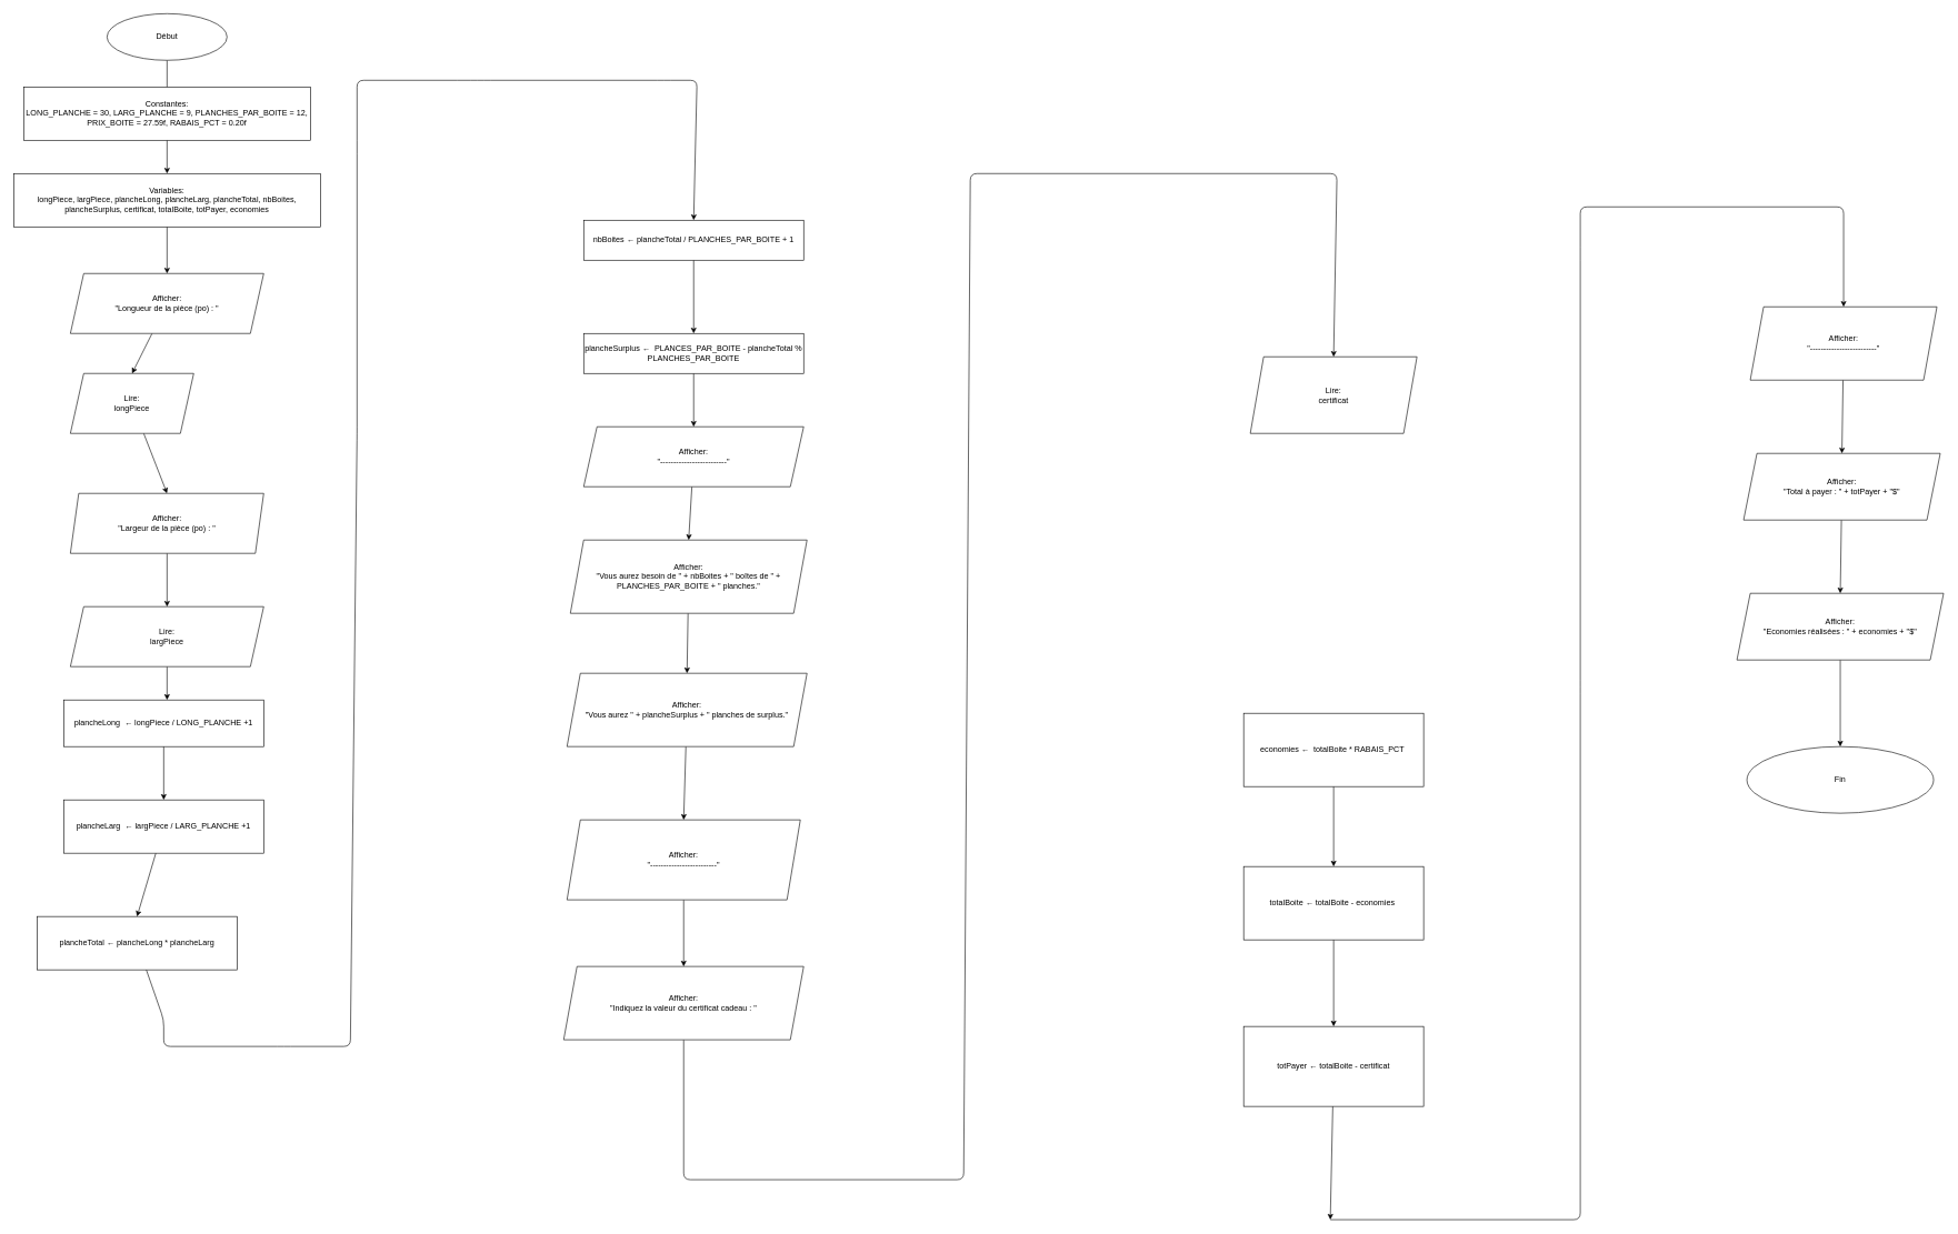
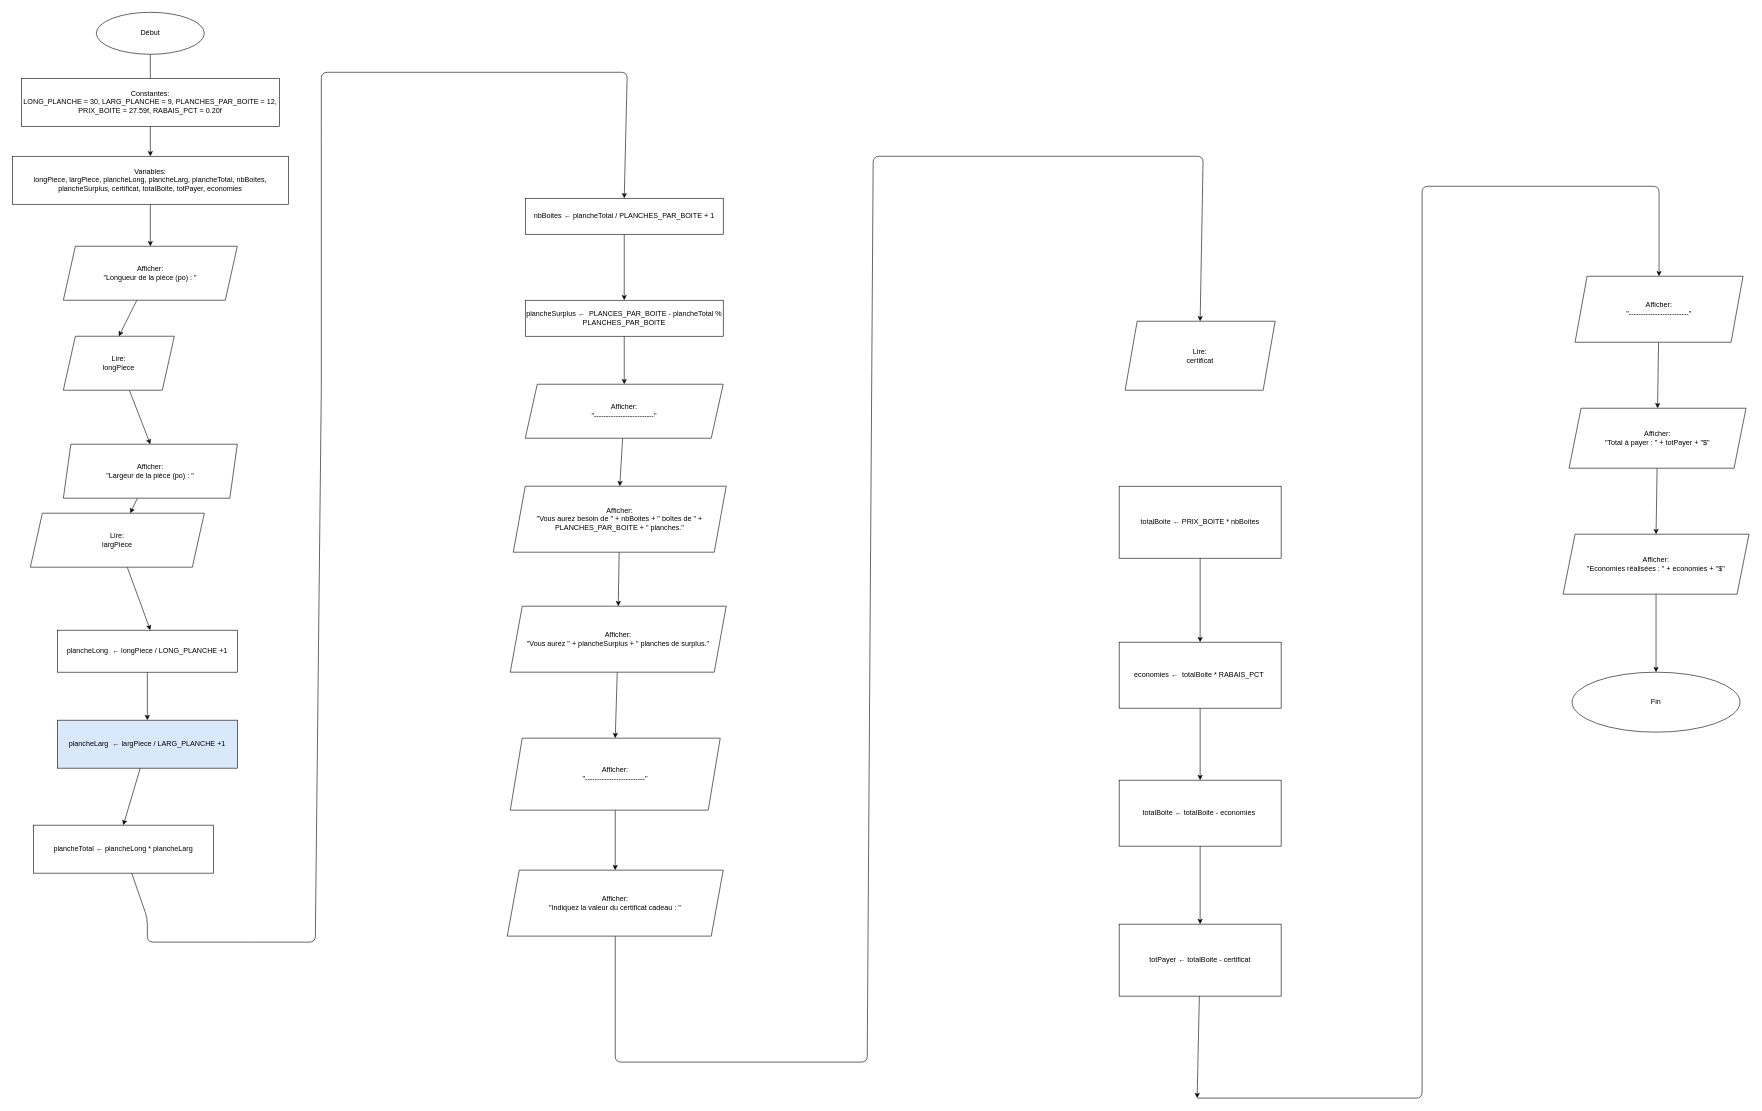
  <mxCell id="0" />
  <mxCell id="1" parent="0" />
  <mxCell id="2" style="edgeStyle=none;html=1;" edge="1" parent="1" source="3"><mxGeometry relative="1" as="geometry"><mxPoint x="250" y="170" as="targetPoint" /></mxGeometry></mxCell>
  <mxCell id="3" value="Début" style="ellipse;whiteSpace=wrap;html=1;" vertex="1" parent="1"><mxGeometry x="160" y="20" width="180" height="70" as="geometry" /></mxCell>
  <mxCell id="4" style="edgeStyle=none;html=1;entryX=0.5;entryY=0;entryDx=0;entryDy=0;" edge="1" parent="1" source="5" target="7"><mxGeometry relative="1" as="geometry"><mxPoint x="245" y="400" as="targetPoint" /></mxGeometry></mxCell>
  <mxCell id="5" value="Variables:&lt;br&gt;longPiece, largPiece, plancheLong, plancheLarg, plancheTotal, nbBoites, plancheSurplus, certificat, totalBoite, totPayer, economies" style="rounded=0;whiteSpace=wrap;html=1;align=center;horizontal=1;direction=north;" vertex="1" parent="1"><mxGeometry x="20" y="260" width="460" height="80" as="geometry" /></mxCell>
  <mxCell id="6" style="edgeStyle=none;html=1;entryX=0.5;entryY=0;entryDx=0;entryDy=0;" edge="1" parent="1" source="7" target="9"><mxGeometry relative="1" as="geometry"><mxPoint x="235" y="550" as="targetPoint" /></mxGeometry></mxCell>
  <mxCell id="7" value="Afficher:&lt;br&gt;&quot;Longueur de la pièce (po) : &quot;" style="shape=parallelogram;perimeter=parallelogramPerimeter;whiteSpace=wrap;html=1;fixedSize=1;size=20;" vertex="1" parent="1"><mxGeometry x="105" y="410" width="290" height="90" as="geometry" /></mxCell>
  <mxCell id="8" style="edgeStyle=none;html=1;entryX=0.5;entryY=0;entryDx=0;entryDy=0;" edge="1" parent="1" source="9" target="11"><mxGeometry relative="1" as="geometry"><mxPoint x="250" y="730" as="targetPoint" /></mxGeometry></mxCell>
  <mxCell id="9" value="Lire:&lt;br&gt;longPiece" style="shape=parallelogram;perimeter=parallelogramPerimeter;whiteSpace=wrap;html=1;fixedSize=1;" vertex="1" parent="1"><mxGeometry x="105" y="560" width="185" height="90" as="geometry" /></mxCell>
  <mxCell id="10" style="edgeStyle=none;html=1;" edge="1" parent="1" source="11" target="13"><mxGeometry relative="1" as="geometry"><mxPoint x="250" y="910" as="targetPoint" /></mxGeometry></mxCell>
  <mxCell id="11" value="Afficher:&lt;br&gt;&quot;Largeur de la pièce (po) : &quot;" style="shape=parallelogram;perimeter=parallelogramPerimeter;whiteSpace=wrap;html=1;fixedSize=1;size=12.5;" vertex="1" parent="1"><mxGeometry x="105" y="740" width="290" height="90" as="geometry" /></mxCell>
  <mxCell id="12" style="edgeStyle=none;html=1;" edge="1" parent="1" source="13"><mxGeometry relative="1" as="geometry"><mxPoint x="250" y="1050" as="targetPoint" /><Array as="points" /></mxGeometry></mxCell>
- <mxCell id="13" value="Lire:&lt;br&gt;largPiece" style="shape=parallelogram;perimeter=parallelogramPerimeter;whiteSpace=wrap;html=1;fixedSize=1;" vertex="1" parent="1"><mxGeometry x="105" y="910" width="290" height="90" as="geometry" /></mxCell>
+ <mxCell id="13" value="Lire:&lt;br&gt;largPiece" style="shape=parallelogram;perimeter=parallelogramPerimeter;whiteSpace=wrap;html=1;fixedSize=1;" vertex="1" parent="1"><mxGeometry x="50" y="855" width="290" height="90" as="geometry" /></mxCell>
  <mxCell id="14" style="edgeStyle=none;html=1;entryX=0.5;entryY=0;entryDx=0;entryDy=0;" edge="1" parent="1" source="15" target="19"><mxGeometry relative="1" as="geometry"><mxPoint x="245" y="1200" as="targetPoint" /></mxGeometry></mxCell>
  <mxCell id="15" value="plancheLong&amp;nbsp; ← longPiece / LONG_PLANCHE +1" style="rounded=0;whiteSpace=wrap;html=1;" vertex="1" parent="1"><mxGeometry x="95" y="1050" width="300" height="70" as="geometry" /></mxCell>
  <mxCell id="16" style="edgeStyle=none;html=1;entryX=1;entryY=0.5;entryDx=0;entryDy=0;" edge="1" parent="1" source="17" target="5"><mxGeometry relative="1" as="geometry" /></mxCell>
  <mxCell id="17" value="Constantes:&lt;br&gt;LONG_PLANCHE = 30, LARG_PLANCHE = 9, PLANCHES_PAR_BOITE = 12, PRIX_BOITE = 27.59f,&amp;nbsp;RABAIS_PCT = 0.20f" style="rounded=0;whiteSpace=wrap;html=1;" vertex="1" parent="1"><mxGeometry x="35" y="130" width="430" height="80" as="geometry" /></mxCell>
  <mxCell id="18" style="edgeStyle=none;html=1;entryX=0.5;entryY=0;entryDx=0;entryDy=0;" edge="1" parent="1" source="19" target="21"><mxGeometry relative="1" as="geometry"><mxPoint x="245" y="1360" as="targetPoint" /></mxGeometry></mxCell>
- <mxCell id="19" value="plancheLarg&amp;nbsp; ← largPiece / LARG_PLANCHE +1" style="rounded=0;whiteSpace=wrap;html=1;" vertex="1" parent="1"><mxGeometry x="95" y="1200" width="300" height="80" as="geometry" /></mxCell>
+ <mxCell id="19" value="plancheLarg&amp;nbsp; ← largPiece / LARG_PLANCHE +1" style="rounded=0;whiteSpace=wrap;html=1;fillColor=#dae8fc;" vertex="1" parent="1"><mxGeometry x="95" y="1200" width="300" height="80" as="geometry" /></mxCell>
  <mxCell id="20" style="edgeStyle=none;html=1;entryX=0.5;entryY=0;entryDx=0;entryDy=0;" edge="1" parent="1" source="21" target="23"><mxGeometry relative="1" as="geometry"><mxPoint x="1045" y="330" as="targetPoint" /><Array as="points"><mxPoint x="245" y="1530" /><mxPoint x="245" y="1570" /><mxPoint x="425" y="1570" /><mxPoint x="525" y="1570" /><mxPoint x="535" y="650" /><mxPoint x="535" y="220" /><mxPoint x="535" y="120" /><mxPoint x="695" y="120" /><mxPoint x="725" y="120" /><mxPoint x="995" y="120" /><mxPoint x="1045" y="120" /></Array></mxGeometry></mxCell>
  <mxCell id="21" value="plancheTotal ←&amp;nbsp;plancheLong * plancheLarg" style="rounded=0;whiteSpace=wrap;html=1;" vertex="1" parent="1"><mxGeometry x="55" y="1375" width="300" height="80" as="geometry" /></mxCell>
  <mxCell id="22" style="edgeStyle=none;html=1;entryX=0.5;entryY=0;entryDx=0;entryDy=0;" edge="1" parent="1" source="23" target="25"><mxGeometry relative="1" as="geometry"><mxPoint x="1040" y="590" as="targetPoint" /></mxGeometry></mxCell>
  <mxCell id="23" value="nbBoites ←&amp;nbsp;plancheTotal / PLANCHES_PAR_BOITE + 1" style="rounded=0;whiteSpace=wrap;html=1;" vertex="1" parent="1"><mxGeometry x="875" y="330" width="330" height="60" as="geometry" /></mxCell>
  <mxCell id="24" style="edgeStyle=none;html=1;entryX=0.5;entryY=0;entryDx=0;entryDy=0;" edge="1" parent="1" source="25" target="27"><mxGeometry relative="1" as="geometry" /></mxCell>
  <mxCell id="25" value="plancheSurplus ←&amp;nbsp; PLANCES_PAR_BOITE - plancheTotal % PLANCHES_PAR_BOITE" style="rounded=0;whiteSpace=wrap;html=1;" vertex="1" parent="1"><mxGeometry x="875" y="500" width="330" height="60" as="geometry" /></mxCell>
  <mxCell id="26" style="edgeStyle=none;html=1;entryX=0.5;entryY=0;entryDx=0;entryDy=0;" edge="1" parent="1" source="27" target="29"><mxGeometry relative="1" as="geometry"><mxPoint x="1040" y="980" as="targetPoint" /></mxGeometry></mxCell>
  <mxCell id="27" value="Afficher:&lt;br&gt;&quot;-------------------------&quot;" style="shape=parallelogram;perimeter=parallelogramPerimeter;whiteSpace=wrap;html=1;fixedSize=1;" vertex="1" parent="1"><mxGeometry x="875" y="640" width="330" height="90" as="geometry" /></mxCell>
  <mxCell id="28" style="edgeStyle=none;html=1;entryX=0.5;entryY=0;entryDx=0;entryDy=0;" edge="1" parent="1" source="29" target="31"><mxGeometry relative="1" as="geometry"><mxPoint x="1040" y="1220" as="targetPoint" /></mxGeometry></mxCell>
  <mxCell id="29" value="Afficher:&lt;br&gt;&quot;Vous aurez besoin de &quot; + nbBoites + &quot; boîtes de &quot; + PLANCHES_PAR_BOITE + &quot; planches.&quot;" style="shape=parallelogram;perimeter=parallelogramPerimeter;whiteSpace=wrap;html=1;fixedSize=1;" vertex="1" parent="1"><mxGeometry x="855" y="810" width="355" height="110" as="geometry" /></mxCell>
  <mxCell id="30" style="edgeStyle=none;html=1;entryX=0.5;entryY=0;entryDx=0;entryDy=0;" edge="1" parent="1" source="31" target="33"><mxGeometry relative="1" as="geometry"><mxPoint x="1030" y="1280" as="targetPoint" /></mxGeometry></mxCell>
  <mxCell id="31" value="Afficher:&lt;br&gt;&quot;Vous aurez &quot; + plancheSurplus + &quot; planches de surplus.&quot;" style="shape=parallelogram;perimeter=parallelogramPerimeter;whiteSpace=wrap;html=1;fixedSize=1;" vertex="1" parent="1"><mxGeometry x="850" y="1010" width="360" height="110" as="geometry" /></mxCell>
  <mxCell id="32" style="edgeStyle=none;html=1;entryX=0.5;entryY=0;entryDx=0;entryDy=0;" edge="1" parent="1" source="33" target="35"><mxGeometry relative="1" as="geometry"><mxPoint x="1025" y="1490" as="targetPoint" /></mxGeometry></mxCell>
  <mxCell id="33" value="Afficher:&lt;br&gt;&quot;-------------------------&quot;" style="shape=parallelogram;perimeter=parallelogramPerimeter;whiteSpace=wrap;html=1;fixedSize=1;" vertex="1" parent="1"><mxGeometry x="850" y="1230" width="350" height="120" as="geometry" /></mxCell>
  <mxCell id="34" style="edgeStyle=none;html=1;entryX=0.5;entryY=0;entryDx=0;entryDy=0;" edge="1" parent="1" source="35" target="36"><mxGeometry relative="1" as="geometry"><mxPoint x="2005" y="520" as="targetPoint" /><Array as="points"><mxPoint x="1025" y="1770" /><mxPoint x="1445" y="1770" /><mxPoint x="1455" y="260" /><mxPoint x="2005" y="260" /></Array></mxGeometry></mxCell>
  <mxCell id="35" value="Afficher:&lt;br&gt;&quot;Indiquez la valeur du certificat cadeau : &quot;" style="shape=parallelogram;perimeter=parallelogramPerimeter;whiteSpace=wrap;html=1;fixedSize=1;" vertex="1" parent="1"><mxGeometry x="845" y="1450" width="360" height="110" as="geometry" /></mxCell>
  <mxCell id="36" value="Lire:&lt;br&gt;certificat" style="shape=parallelogram;perimeter=parallelogramPerimeter;whiteSpace=wrap;html=1;fixedSize=1;" vertex="1" parent="1"><mxGeometry x="1875" y="535" width="250" height="115" as="geometry" /></mxCell>
+ <mxCell id="37" style="edgeStyle=none;html=1;entryX=0.5;entryY=0;entryDx=0;entryDy=0;" edge="1" parent="1" source="38" target="40"><mxGeometry relative="1" as="geometry"><mxPoint x="2000" y="1050" as="targetPoint" /></mxGeometry></mxCell>
+ <mxCell id="38" value="totalBoite ← PRIX_BOITE * nbBoites" style="rounded=0;whiteSpace=wrap;html=1;" vertex="1" parent="1"><mxGeometry x="1865" y="810" width="270" height="120" as="geometry" /></mxCell>
  <mxCell id="39" style="edgeStyle=none;html=1;entryX=0.5;entryY=0;entryDx=0;entryDy=0;" edge="1" parent="1" source="40" target="42"><mxGeometry relative="1" as="geometry"><mxPoint x="2000" y="1300" as="targetPoint" /></mxGeometry></mxCell>
  <mxCell id="40" value="economies ←&amp;nbsp; totalBoite * RABAIS_PCT&amp;nbsp;" style="rounded=0;whiteSpace=wrap;html=1;" vertex="1" parent="1"><mxGeometry x="1865" y="1070" width="270" height="110" as="geometry" /></mxCell>
  <mxCell id="41" style="edgeStyle=none;html=1;entryX=0.5;entryY=0;entryDx=0;entryDy=0;" edge="1" parent="1" source="42" target="44"><mxGeometry relative="1" as="geometry"><mxPoint x="2000" y="1530" as="targetPoint" /></mxGeometry></mxCell>
  <mxCell id="42" value="totalBoite ←&amp;nbsp;totalBoite - economies&amp;nbsp;" style="rounded=0;whiteSpace=wrap;html=1;" vertex="1" parent="1"><mxGeometry x="1865" y="1300" width="270" height="110" as="geometry" /></mxCell>
  <mxCell id="43" style="edgeStyle=none;html=1;" edge="1" parent="1" source="44"><mxGeometry relative="1" as="geometry"><mxPoint x="1995" y="1830" as="targetPoint" /></mxGeometry></mxCell>
  <mxCell id="44" value="totPayer ←&amp;nbsp;totalBoite - certificat" style="rounded=0;whiteSpace=wrap;html=1;" vertex="1" parent="1"><mxGeometry x="1865" y="1540" width="270" height="120" as="geometry" /></mxCell>
  <mxCell id="45" value="" style="edgeStyle=none;html=1;entryX=0.5;entryY=0;entryDx=0;entryDy=0;" edge="1" parent="1" target="47"><mxGeometry relative="1" as="geometry"><mxPoint x="1995" y="1830" as="sourcePoint" /><mxPoint x="2765" y="540" as="targetPoint" /><Array as="points"><mxPoint x="2370" y="1830" /><mxPoint x="2370" y="1030" /><mxPoint x="2370" y="380" /><mxPoint x="2370" y="310" /><mxPoint x="2765" y="310" /></Array></mxGeometry></mxCell>
  <mxCell id="46" style="edgeStyle=none;html=1;entryX=0.5;entryY=0;entryDx=0;entryDy=0;" edge="1" parent="1" source="47" target="49"><mxGeometry relative="1" as="geometry"><mxPoint x="2765" y="680" as="targetPoint" /></mxGeometry></mxCell>
  <mxCell id="47" value="Afficher:&lt;br&gt;&quot;-------------------------&quot;" style="shape=parallelogram;perimeter=parallelogramPerimeter;whiteSpace=wrap;html=1;fixedSize=1;" vertex="1" parent="1"><mxGeometry x="2625" y="460" width="280" height="110" as="geometry" /></mxCell>
  <mxCell id="48" style="edgeStyle=none;html=1;entryX=0.5;entryY=0;entryDx=0;entryDy=0;" edge="1" parent="1" source="49" target="51"><mxGeometry relative="1" as="geometry"><mxPoint x="2762.5" y="890" as="targetPoint" /></mxGeometry></mxCell>
  <mxCell id="49" value="Afficher:&lt;br&gt;&quot;Total à payer : &quot; + totPayer + &quot;$&quot;" style="shape=parallelogram;perimeter=parallelogramPerimeter;whiteSpace=wrap;html=1;fixedSize=1;" vertex="1" parent="1"><mxGeometry x="2615" y="680" width="295" height="100" as="geometry" /></mxCell>
  <mxCell id="50" style="edgeStyle=none;html=1;entryX=0.5;entryY=0;entryDx=0;entryDy=0;" edge="1" parent="1" source="51" target="52"><mxGeometry relative="1" as="geometry"><mxPoint x="2760" y="1100" as="targetPoint" /></mxGeometry></mxCell>
  <mxCell id="51" value="Afficher:&lt;br&gt;&quot;Economies réalisées : &quot; + economies + &quot;$&quot;" style="shape=parallelogram;perimeter=parallelogramPerimeter;whiteSpace=wrap;html=1;fixedSize=1;" vertex="1" parent="1"><mxGeometry x="2605" y="890" width="310" height="100" as="geometry" /></mxCell>
  <mxCell id="52" value="Fin" style="ellipse;whiteSpace=wrap;html=1;" vertex="1" parent="1"><mxGeometry x="2620" y="1120" width="280" height="100" as="geometry" /></mxCell>
